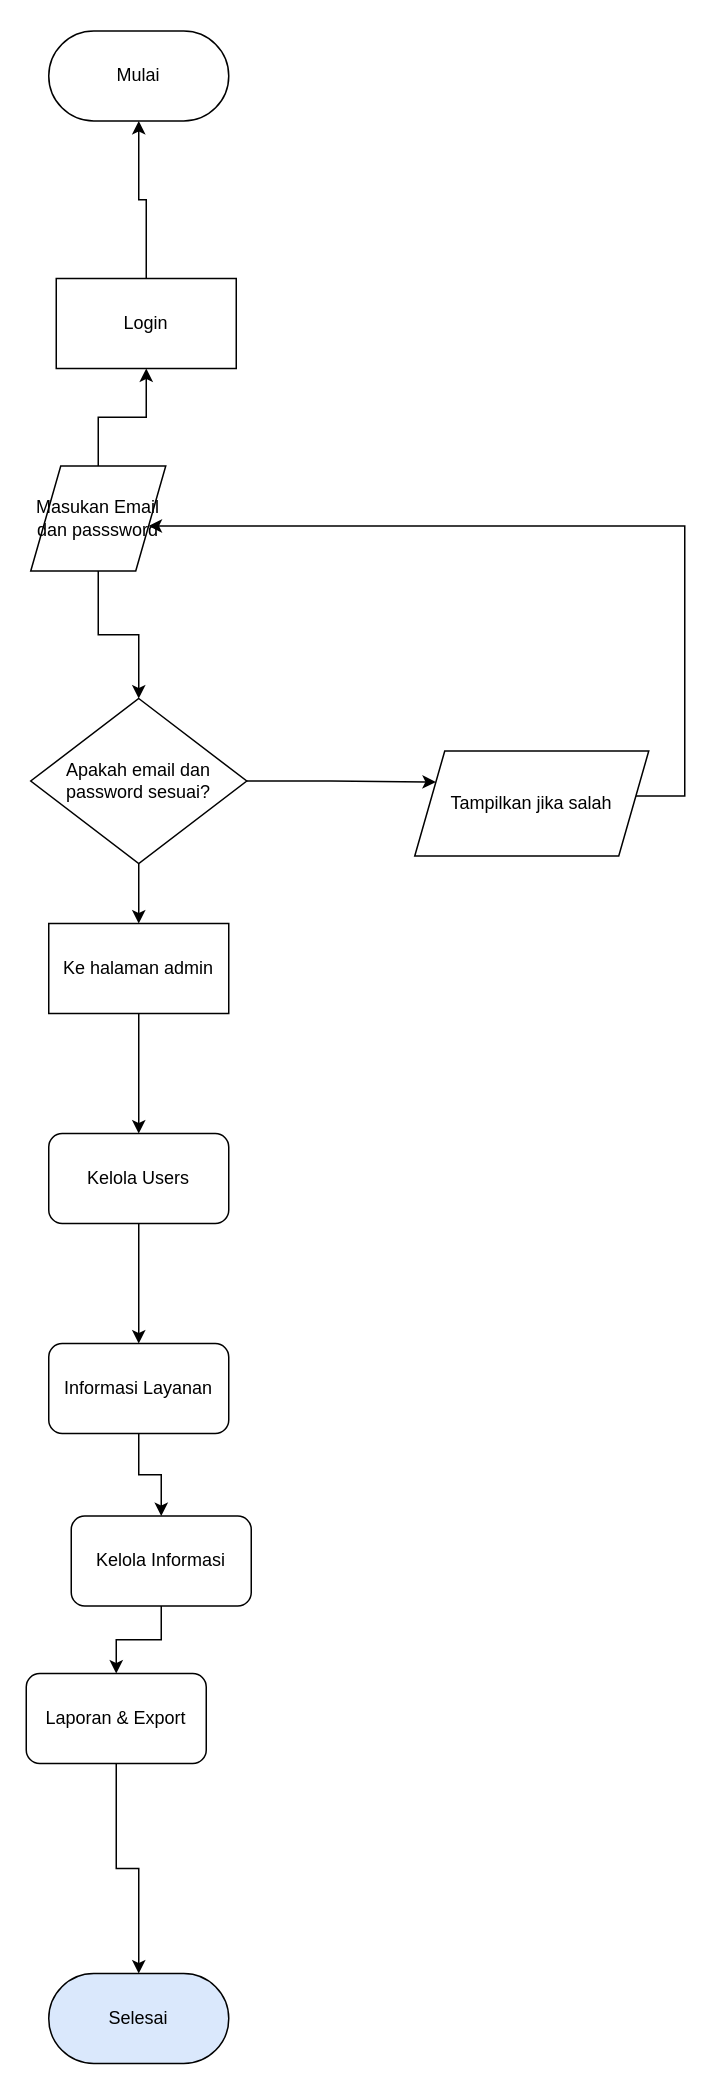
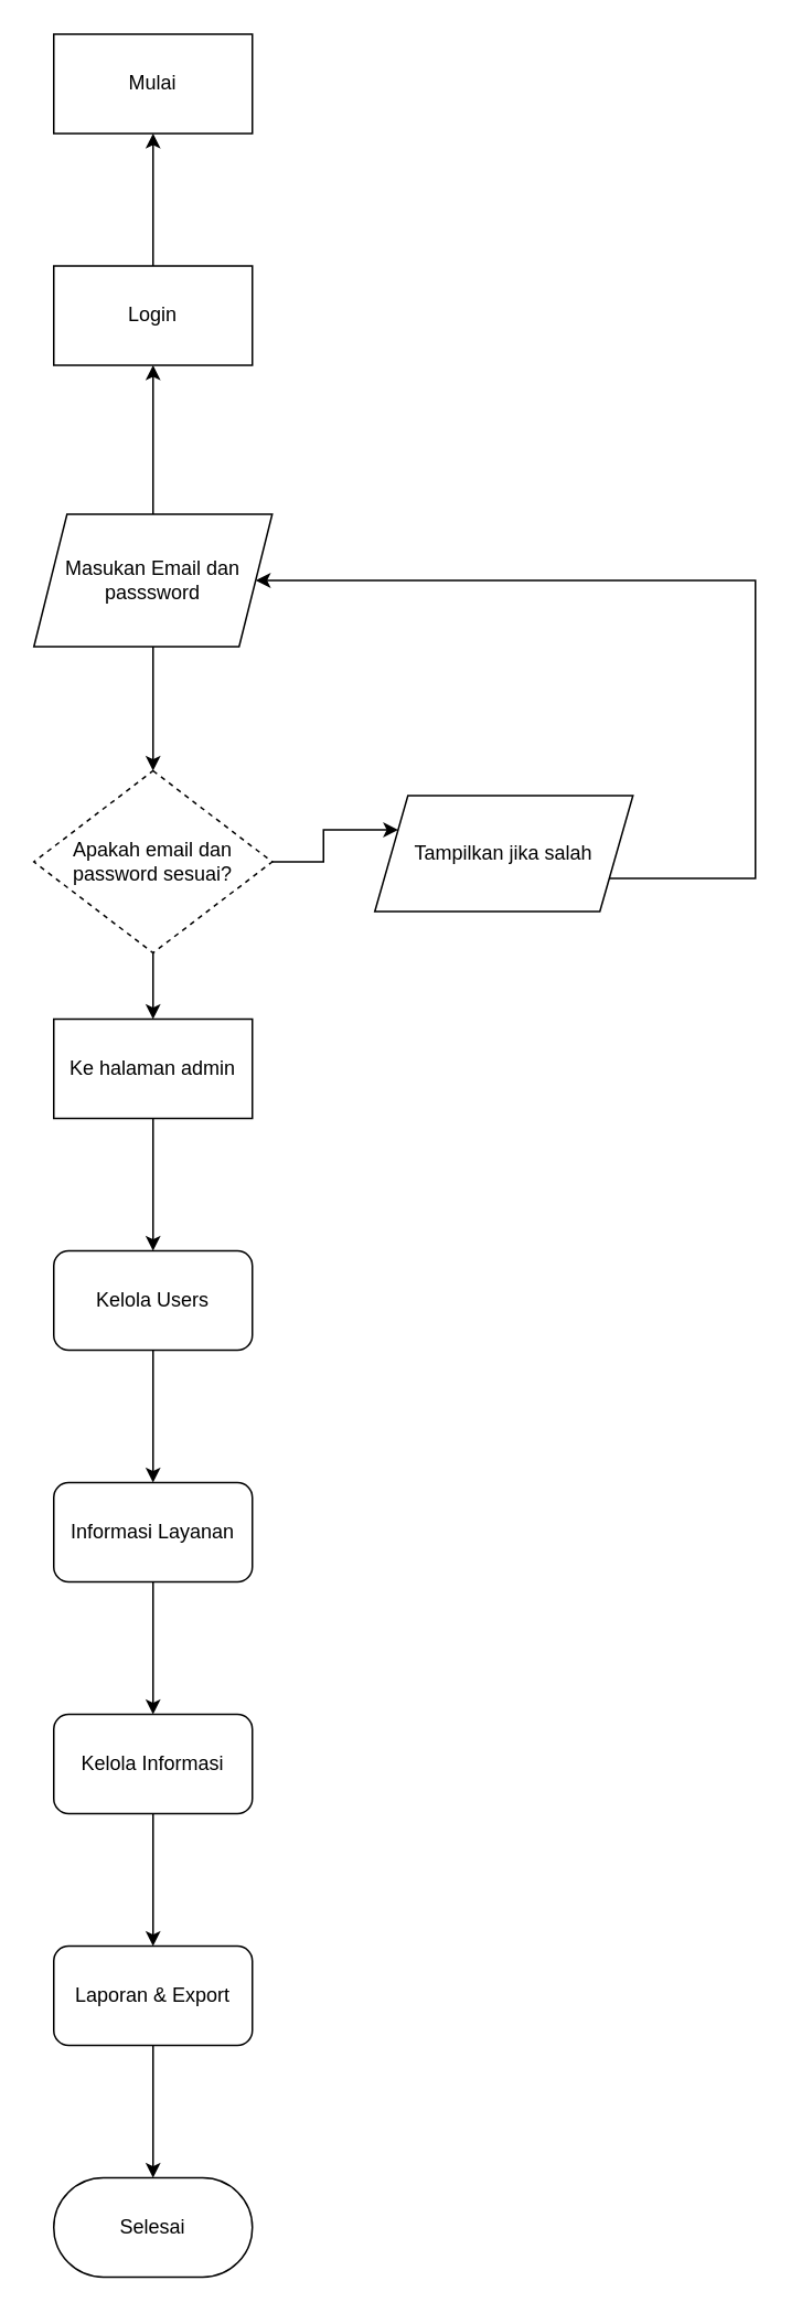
  <mxCell id="0" />
  <mxCell id="1" parent="0" />
  <mxCell id="2" value="" style="edgeStyle=orthogonalEdgeStyle;rounded=0;orthogonalLoop=1;jettySize=auto;html=1;" edge="1" parent="1" source="4" target="11"><mxGeometry relative="1" as="geometry" /></mxCell>
  <mxCell id="3" style="edgeStyle=orthogonalEdgeStyle;rounded=0;orthogonalLoop=1;jettySize=auto;html=1;entryX=0.5;entryY=0;entryDx=0;entryDy=0;" edge="1" parent="1" source="4" target="7"><mxGeometry relative="1" as="geometry" /></mxCell>
- <mxCell id="4" value="Masukan Email dan passsword" style="shape=parallelogram;perimeter=parallelogramPerimeter;whiteSpace=wrap;html=1;fixedSize=1;" vertex="1" parent="1"><mxGeometry x="20" y="310" width="90" height="70" as="geometry" /></mxCell>
+ <mxCell id="4" value="Masukan Email dan passsword" style="shape=parallelogram;perimeter=parallelogramPerimeter;whiteSpace=wrap;html=1;fixedSize=1;" vertex="1" parent="1"><mxGeometry x="20" y="310" width="144" height="80" as="geometry" /></mxCell>
  <mxCell id="5" value="" style="edgeStyle=orthogonalEdgeStyle;rounded=0;orthogonalLoop=1;jettySize=auto;html=1;entryX=0;entryY=0.25;entryDx=0;entryDy=0;" edge="1" parent="1" source="7" target="9"><mxGeometry relative="1" as="geometry"><mxPoint x="220" y="520" as="targetPoint" /></mxGeometry></mxCell>
  <mxCell id="6" value="" style="edgeStyle=orthogonalEdgeStyle;rounded=0;orthogonalLoop=1;jettySize=auto;html=1;" edge="1" parent="1" source="7" target="14"><mxGeometry relative="1" as="geometry" /></mxCell>
- <mxCell id="7" value="Apakah email dan password sesuai?" style="rhombus;whiteSpace=wrap;html=1;" vertex="1" parent="1"><mxGeometry x="20" y="465" width="144" height="110" as="geometry" /></mxCell>
+ <mxCell id="7" value="Apakah email dan password sesuai?" style="rhombus;whiteSpace=wrap;html=1;dashed=1;" vertex="1" parent="1"><mxGeometry x="20" y="465" width="144" height="110" as="geometry" /></mxCell>
  <mxCell id="8" style="edgeStyle=orthogonalEdgeStyle;rounded=0;orthogonalLoop=1;jettySize=auto;html=1;" edge="1" parent="1" source="9" target="4"><mxGeometry relative="1" as="geometry"><Array as="points"><mxPoint x="456" y="530" /><mxPoint x="456" y="350" /></Array><mxPoint x="216" y="350" as="targetPoint" /></mxGeometry></mxCell>
- <mxCell id="9" value="Tampilkan jika salah" style="shape=parallelogram;perimeter=parallelogramPerimeter;whiteSpace=wrap;html=1;fixedSize=1;" vertex="1" parent="1"><mxGeometry x="276" y="500" width="156" height="70" as="geometry" /></mxCell>
+ <mxCell id="9" value="Tampilkan jika salah" style="shape=parallelogram;perimeter=parallelogramPerimeter;whiteSpace=wrap;html=1;fixedSize=1;" vertex="1" parent="1"><mxGeometry x="226" y="480" width="156" height="70" as="geometry" /></mxCell>
  <mxCell id="10" value="" style="edgeStyle=orthogonalEdgeStyle;rounded=0;orthogonalLoop=1;jettySize=auto;html=1;" edge="1" parent="1" source="11" target="12"><mxGeometry relative="1" as="geometry" /></mxCell>
- <mxCell id="11" value="Login" style="whiteSpace=wrap;html=1;" vertex="1" parent="1"><mxGeometry x="37" y="185" width="120" height="60" as="geometry" /></mxCell>
- <mxCell id="12" value="Mulai" style="rounded=1;whiteSpace=wrap;html=1;arcSize=50;" vertex="1" parent="1"><mxGeometry x="32" y="20" width="120" height="60" as="geometry" /></mxCell>
+ <mxCell id="11" value="Login" style="whiteSpace=wrap;html=1;" vertex="1" parent="1"><mxGeometry x="32" y="160" width="120" height="60" as="geometry" /></mxCell>
+ <mxCell id="12" value="Mulai" style="whiteSpace=wrap;html=1;arcSize=50;rounded=0;" vertex="1" parent="1"><mxGeometry x="32" y="20" width="120" height="60" as="geometry" /></mxCell>
  <mxCell id="13" value="" style="edgeStyle=orthogonalEdgeStyle;rounded=0;orthogonalLoop=1;jettySize=auto;html=1;" edge="1" parent="1" source="14" target="16"><mxGeometry relative="1" as="geometry" /></mxCell>
  <mxCell id="14" value="Ke halaman admin" style="whiteSpace=wrap;html=1;" vertex="1" parent="1"><mxGeometry x="32" y="615" width="120" height="60" as="geometry" /></mxCell>
  <mxCell id="15" value="" style="edgeStyle=orthogonalEdgeStyle;rounded=0;orthogonalLoop=1;jettySize=auto;html=1;" edge="1" parent="1" source="16" target="18"><mxGeometry relative="1" as="geometry" /></mxCell>
  <mxCell id="16" value="Kelola Users" style="rounded=1;whiteSpace=wrap;html=1;" vertex="1" parent="1"><mxGeometry x="32" y="755" width="120" height="60" as="geometry" /></mxCell>
  <mxCell id="17" value="" style="edgeStyle=orthogonalEdgeStyle;rounded=0;orthogonalLoop=1;jettySize=auto;html=1;" edge="1" parent="1" source="18" target="20"><mxGeometry relative="1" as="geometry" /></mxCell>
  <mxCell id="18" value="Informasi Layanan" style="rounded=1;whiteSpace=wrap;html=1;" vertex="1" parent="1"><mxGeometry x="32" y="895" width="120" height="60" as="geometry" /></mxCell>
  <mxCell id="19" value="" style="edgeStyle=orthogonalEdgeStyle;rounded=0;orthogonalLoop=1;jettySize=auto;html=1;" edge="1" parent="1" source="20" target="22"><mxGeometry relative="1" as="geometry" /></mxCell>
- <mxCell id="20" value="Kelola Informasi" style="whiteSpace=wrap;html=1;rounded=1;" vertex="1" parent="1"><mxGeometry x="47" y="1010" width="120" height="60" as="geometry" /></mxCell>
+ <mxCell id="20" value="Kelola Informasi" style="whiteSpace=wrap;html=1;rounded=1;" vertex="1" parent="1"><mxGeometry x="32" y="1035" width="120" height="60" as="geometry" /></mxCell>
  <mxCell id="21" value="" style="edgeStyle=orthogonalEdgeStyle;rounded=0;orthogonalLoop=1;jettySize=auto;html=1;" edge="1" parent="1" source="22" target="23"><mxGeometry relative="1" as="geometry" /></mxCell>
- <mxCell id="22" value="Laporan &amp;amp; Export" style="whiteSpace=wrap;html=1;rounded=1;" vertex="1" parent="1"><mxGeometry x="17" y="1115" width="120" height="60" as="geometry" /></mxCell>
- <mxCell id="23" value="Selesai" style="whiteSpace=wrap;html=1;rounded=1;arcSize=50;fillColor=#dae8fc;" vertex="1" parent="1"><mxGeometry x="32" y="1315" width="120" height="60" as="geometry" /></mxCell>
+ <mxCell id="22" value="Laporan &amp;amp; Export" style="whiteSpace=wrap;html=1;rounded=1;" vertex="1" parent="1"><mxGeometry x="32" y="1175" width="120" height="60" as="geometry" /></mxCell>
+ <mxCell id="23" value="Selesai" style="whiteSpace=wrap;html=1;rounded=1;arcSize=50;" vertex="1" parent="1"><mxGeometry x="32" y="1315" width="120" height="60" as="geometry" /></mxCell>
